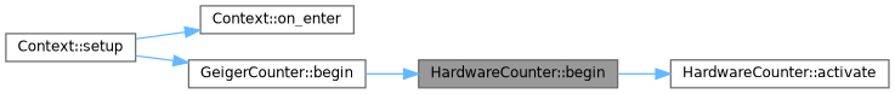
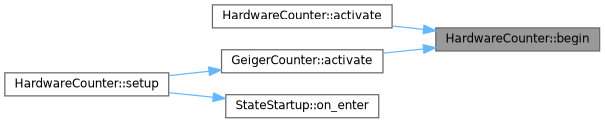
  digraph {
    rankdir=RL
    node [color=grey40 fillcolor=white fontname=Helvetica fontsize=10 shape=box style=filled]
    edge [color=steelblue1 dir=back fontname=Helvetica fontsize=10 labelfontname=Helvetica labelfontsize=10 style=solid]
    n1 [color=gray40 fillcolor=grey60 fontcolor=black height=0.2 label="HardwareCounter::begin" width=0.4]
    n2 [height=0.2 label="HardwareCounter::activate" width=0.4]
-   n3 [height=0.2 label="GeigerCounter::begin" width=0.4]
-   n4 [height=0.2 label="Context::setup" width=0.4]
-   n5 [height=0.2 label="Context::on_enter" width=0.4]
-   n2 -> n1
+   n3 [height=0.2 label="GeigerCounter::activate" width=0.4]
+   n4 [height=0.2 label="HardwareCounter::setup" width=0.4]
+   n5 [height=0.2 label="StateStartup::on_enter" width=0.4]
+   n1 -> n2
    n1 -> n3
    n3 -> n4
    n5 -> n4
  }
